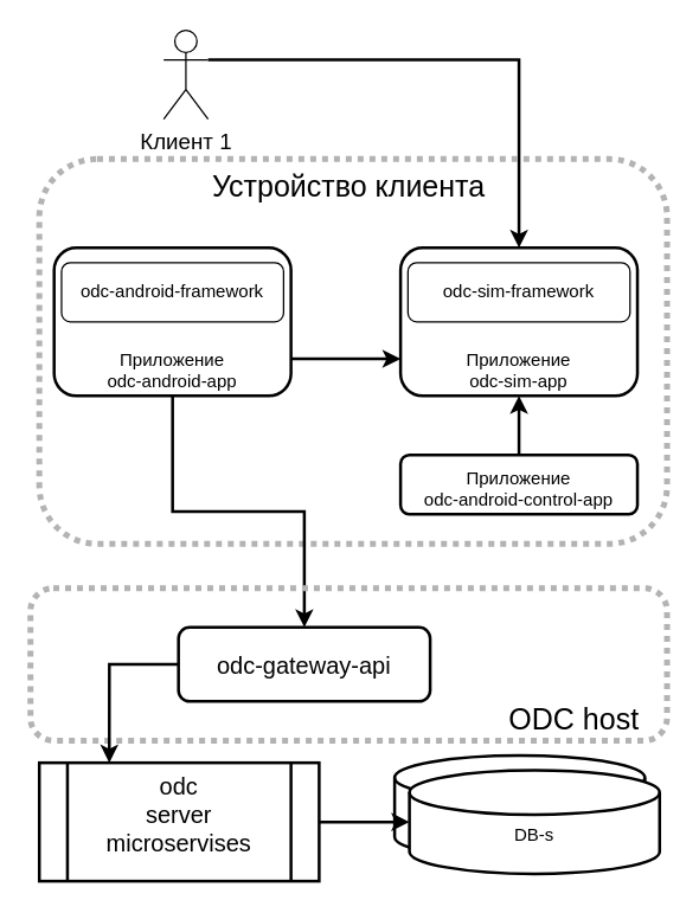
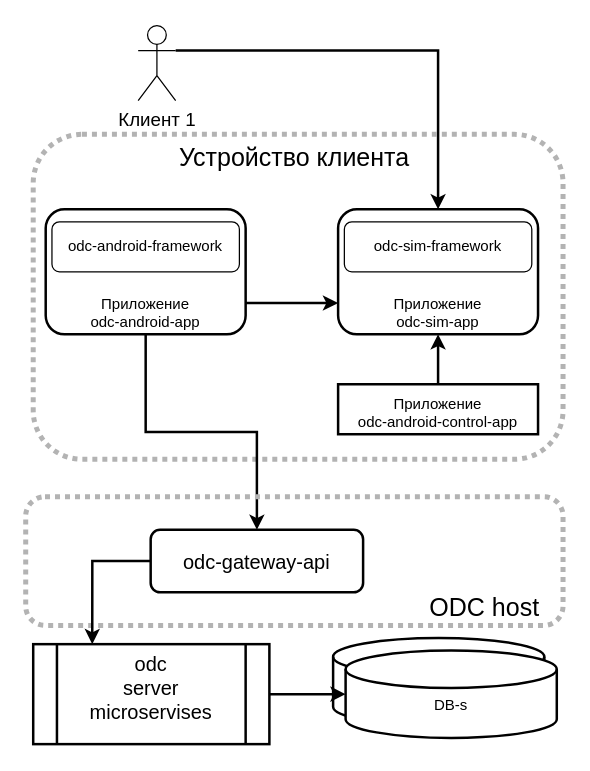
  <mxCell id="0" />
  <mxCell id="1" parent="0" />
  <mxCell id="2" style="edgeStyle=orthogonalEdgeStyle;rounded=0;orthogonalLoop=1;jettySize=auto;html=1;exitX=1;exitY=0.333;exitDx=0;exitDy=0;exitPerimeter=0;fontColor=#000000;startArrow=none;startFill=0;strokeWidth=2;" edge="1" parent="1" source="3" target="9"><mxGeometry relative="1" as="geometry" /></mxCell>
  <mxCell id="3" value="&lt;font style=&quot;font-size: 15px&quot;&gt;Клиент 1&lt;/font&gt;" style="shape=umlActor;verticalLabelPosition=bottom;verticalAlign=top;html=1;outlineConnect=0;" vertex="1" parent="1"><mxGeometry x="110" y="20" width="30" height="60" as="geometry" /></mxCell>
  <mxCell id="4" value="&lt;font style=&quot;font-size: 20px&quot;&gt;Устройство клиента&amp;nbsp;&lt;/font&gt;" style="rounded=1;html=1;labelBackgroundColor=none;fontColor=#000000;verticalAlign=top;whiteSpace=wrap;fillColor=none;dashed=1;strokeWidth=4;dashPattern=1 1;strokeColor=#B3B3B3;" vertex="1" parent="1"><mxGeometry x="26" y="107" width="424" height="260" as="geometry" /></mxCell>
  <mxCell id="5" style="edgeStyle=orthogonalEdgeStyle;rounded=0;orthogonalLoop=1;jettySize=auto;html=1;exitX=1;exitY=0.75;exitDx=0;exitDy=0;entryX=0;entryY=0.75;entryDx=0;entryDy=0;strokeWidth=2;" edge="1" parent="1" source="6" target="9"><mxGeometry relative="1" as="geometry" /></mxCell>
  <mxCell id="6" value="Приложение&lt;br&gt;odc-android-app" style="rounded=1;whiteSpace=wrap;html=1;verticalAlign=bottom;strokeWidth=2;" vertex="1" parent="1"><mxGeometry x="36" y="167" width="160" height="100" as="geometry" /></mxCell>
  <mxCell id="7" value="odc-android-framework" style="rounded=1;whiteSpace=wrap;html=1;" vertex="1" parent="1"><mxGeometry x="41" y="177" width="150" height="40" as="geometry" /></mxCell>
  <mxCell id="8" style="edgeStyle=orthogonalEdgeStyle;rounded=0;orthogonalLoop=1;jettySize=auto;html=1;exitX=0.5;exitY=1;exitDx=0;exitDy=0;fontColor=#000000;strokeWidth=2;startArrow=classic;startFill=1;endArrow=none;endFill=0;" edge="1" parent="1" source="9" target="12"><mxGeometry relative="1" as="geometry" /></mxCell>
  <mxCell id="9" value="Приложение&lt;br&gt;odc-sim-app" style="rounded=1;whiteSpace=wrap;html=1;verticalAlign=bottom;strokeWidth=2;" vertex="1" parent="1"><mxGeometry x="270" y="167" width="160" height="100" as="geometry" /></mxCell>
  <mxCell id="10" value="odc-sim-framework" style="rounded=1;whiteSpace=wrap;html=1;" vertex="1" parent="1"><mxGeometry x="275" y="177" width="150" height="40" as="geometry" /></mxCell>
  <mxCell id="11" style="edgeStyle=orthogonalEdgeStyle;rounded=0;orthogonalLoop=1;jettySize=auto;html=1;entryX=0.5;entryY=0;entryDx=0;entryDy=0;strokeWidth=2;exitX=0.5;exitY=1;exitDx=0;exitDy=0;" edge="1" parent="1" source="6" target="15"><mxGeometry relative="1" as="geometry"><mxPoint x="336" y="417" as="sourcePoint" /><mxPoint x="116" y="407" as="targetPoint" /></mxGeometry></mxCell>
- <mxCell id="12" value="Приложение&lt;br&gt;odc-android-control-app" style="rounded=1;whiteSpace=wrap;html=1;verticalAlign=bottom;strokeWidth=2;" vertex="1" parent="1"><mxGeometry x="270" y="307" width="160" height="40" as="geometry" /></mxCell>
+ <mxCell id="12" value="Приложение&lt;br&gt;odc-android-control-app" style="whiteSpace=wrap;html=1;verticalAlign=bottom;strokeWidth=2;rounded=0;" vertex="1" parent="1"><mxGeometry x="270" y="307" width="160" height="40" as="geometry" /></mxCell>
  <mxCell id="13" value="&lt;font style=&quot;font-size: 20px&quot;&gt;ODC host&amp;nbsp; &amp;nbsp;&lt;/font&gt;" style="rounded=1;html=1;labelBackgroundColor=none;fontColor=#000000;verticalAlign=bottom;whiteSpace=wrap;fillColor=none;dashed=1;strokeWidth=4;dashPattern=1 1;strokeColor=#B3B3B3;align=right;" vertex="1" parent="1"><mxGeometry x="20" y="397" width="430" height="103" as="geometry" /></mxCell>
  <mxCell id="14" style="edgeStyle=orthogonalEdgeStyle;rounded=0;orthogonalLoop=1;jettySize=auto;html=1;exitX=0;exitY=0.5;exitDx=0;exitDy=0;entryX=0.25;entryY=0;entryDx=0;entryDy=0;fontColor=#000000;startArrow=none;startFill=0;endArrow=classic;endFill=1;strokeWidth=2;" edge="1" parent="1" source="15" target="16"><mxGeometry relative="1" as="geometry" /></mxCell>
  <mxCell id="15" value="&lt;font style=&quot;font-size: 16px&quot;&gt;odc-gateway-api&lt;/font&gt;" style="rounded=1;whiteSpace=wrap;html=1;verticalAlign=middle;strokeWidth=2;" vertex="1" parent="1"><mxGeometry x="120" y="423.5" width="170" height="50" as="geometry" /></mxCell>
  <mxCell id="16" value="&lt;span style=&quot;font-size: 16px&quot;&gt;odc&lt;/span&gt;&lt;br style=&quot;font-size: 16px&quot;&gt;&lt;span style=&quot;font-size: 16px&quot;&gt;server&lt;/span&gt;&lt;br style=&quot;font-size: 16px&quot;&gt;&lt;span style=&quot;font-size: 16px&quot;&gt;microservises&lt;/span&gt;" style="shape=process;whiteSpace=wrap;html=1;backgroundOutline=1;labelBackgroundColor=none;strokeWidth=2;verticalAlign=top;" vertex="1" parent="1"><mxGeometry x="26" y="515" width="189" height="80" as="geometry" /></mxCell>
  <mxCell id="17" value="DB-s" style="shape=cylinder3;whiteSpace=wrap;html=1;boundedLbl=1;backgroundOutline=1;size=15;labelBackgroundColor=none;fontColor=#000000;strokeColor=#000000;strokeWidth=2;fillColor=none;verticalAlign=top;" vertex="1" parent="1"><mxGeometry x="266" y="510" width="169" height="70" as="geometry" /></mxCell>
  <mxCell id="18" value="DB-s" style="shape=cylinder3;whiteSpace=wrap;html=1;boundedLbl=1;backgroundOutline=1;size=15;labelBackgroundColor=none;strokeWidth=2;verticalAlign=top;" vertex="1" parent="1"><mxGeometry x="276" y="520" width="169" height="70" as="geometry" /></mxCell>
  <mxCell id="19" value="" style="endArrow=classic;html=1;fontColor=#000000;strokeWidth=2;exitX=1;exitY=0.5;exitDx=0;exitDy=0;entryX=0;entryY=0.5;entryDx=0;entryDy=0;entryPerimeter=0;" edge="1" parent="1" source="16" target="18"><mxGeometry width="50" height="50" relative="1" as="geometry"><mxPoint x="375" y="495" as="sourcePoint" /><mxPoint x="425" y="445" as="targetPoint" /></mxGeometry></mxCell>
